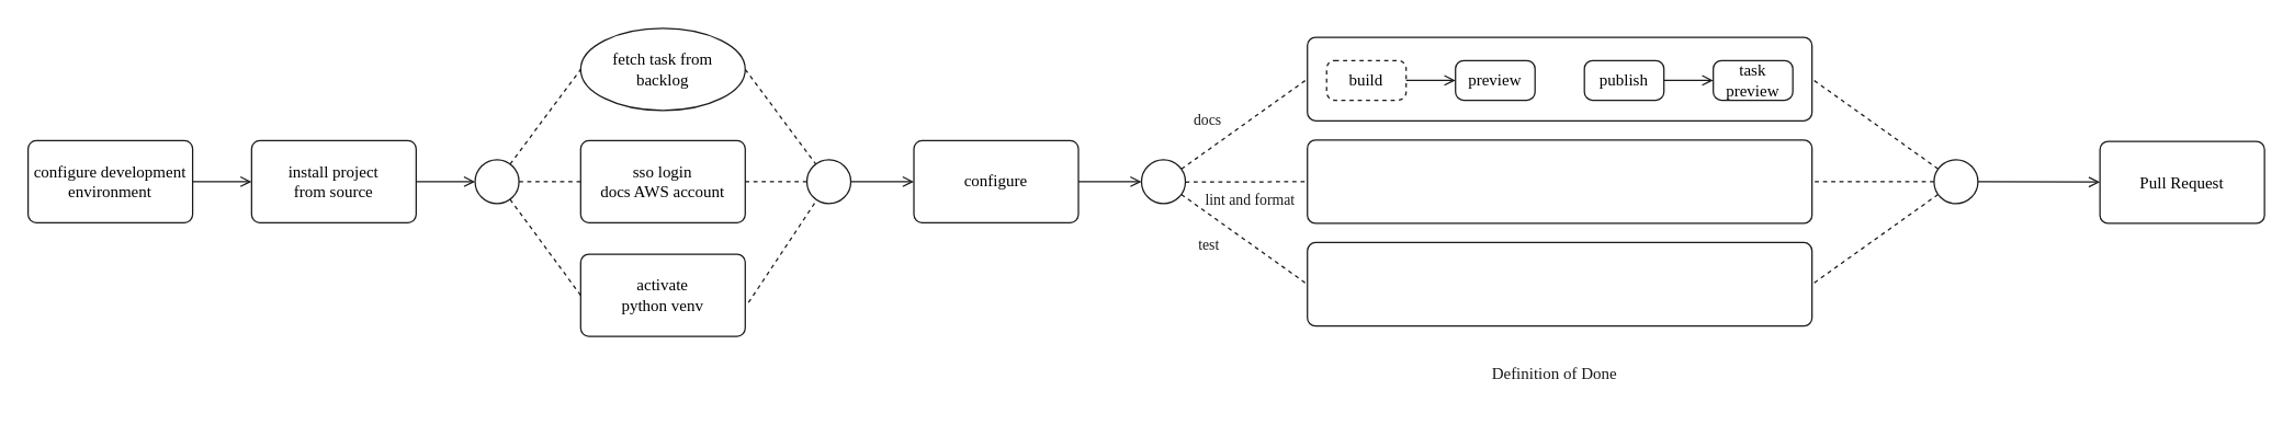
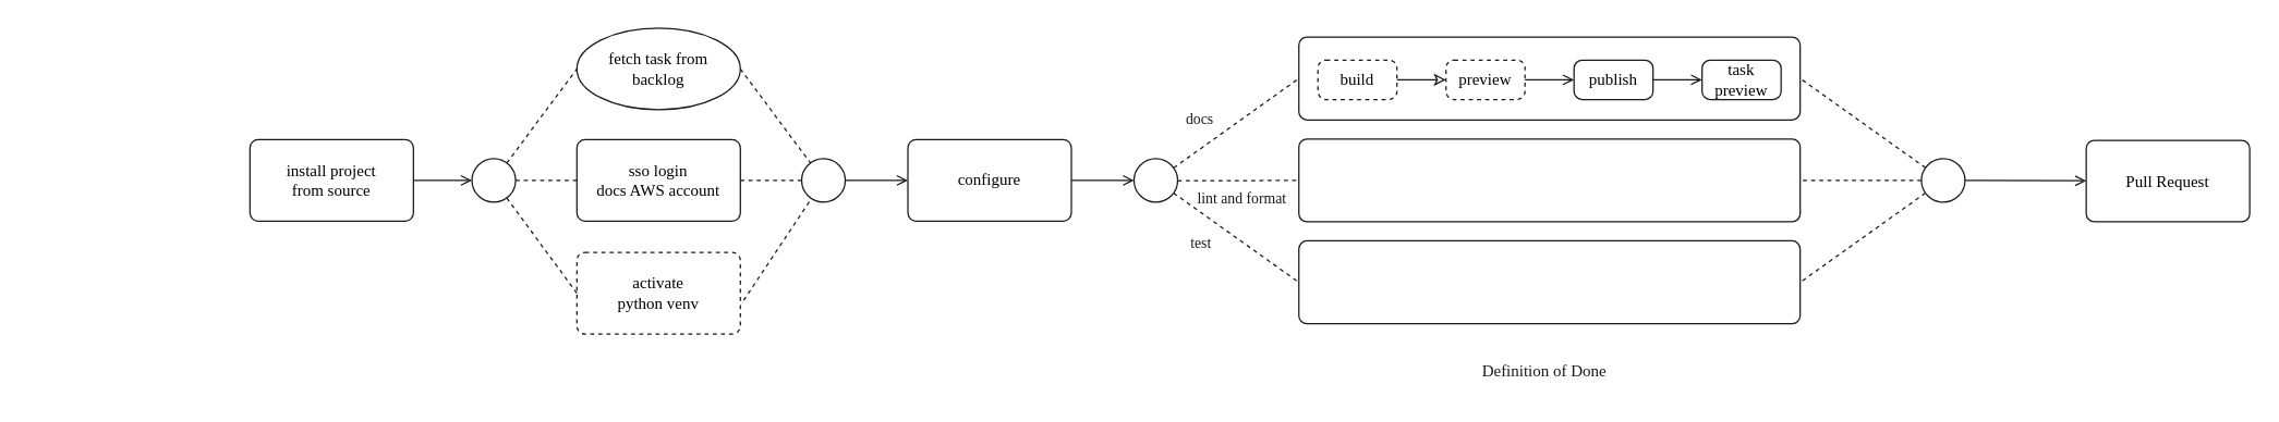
  <mxCell id="0" />
  <mxCell id="1" style="" parent="0" />
  <mxCell id="2" value="body" parent="0" />
  <mxCell id="3" style="edgeStyle=none;html=1;dashed=1;strokeColor=#1A1A1A;endArrow=none;endFill=0;exitX=1.02;exitY=0.588;exitDx=0;exitDy=0;exitPerimeter=0;fontFamily=source code pro;fontColor=#1A1A1A;fontStyle=0" parent="2" source="4" target="7" edge="1"><mxGeometry relative="1" as="geometry" /></mxCell>
- <mxCell id="4" value="&lt;span&gt;activate&lt;br&gt;python venv&lt;br&gt;&lt;/span&gt;" style="rounded=1;whiteSpace=wrap;html=1;strokeColor=#1A1A1A;fillColor=none;arcSize=12;absoluteArcSize=1;fontFamily=source code pro;fontStyle=0" parent="2" vertex="1"><mxGeometry x="423" y="185" width="120" height="60" as="geometry" /></mxCell>
+ <mxCell id="4" value="&lt;span&gt;activate&lt;br&gt;python venv&lt;br&gt;&lt;/span&gt;" style="rounded=1;whiteSpace=wrap;html=1;strokeColor=#1A1A1A;fillColor=none;arcSize=12;absoluteArcSize=1;fontFamily=source code pro;fontStyle=0;dashed=1;" parent="2" vertex="1"><mxGeometry x="423" y="185" width="120" height="60" as="geometry" /></mxCell>
  <mxCell id="5" style="edgeStyle=none;html=1;endArrow=none;endFill=0;dashed=1;strokeColor=#1A1A1A;fontFamily=source code pro;fontColor=#1A1A1A;fontStyle=0" parent="2" source="6" target="7" edge="1"><mxGeometry relative="1" as="geometry" /></mxCell>
  <mxCell id="6" value="&lt;span&gt;sso login&lt;br&gt;docs AWS account&lt;br&gt;&lt;/span&gt;" style="rounded=1;whiteSpace=wrap;html=1;strokeColor=#1A1A1A;fillColor=none;arcSize=12;absoluteArcSize=1;fontFamily=source code pro;fontStyle=0" parent="2" vertex="1"><mxGeometry x="423" y="102" width="120" height="60" as="geometry" /></mxCell>
  <mxCell id="7" value="" style="ellipse;whiteSpace=wrap;html=1;aspect=fixed;fillColor=none;strokeColor=#1A1A1A;fontFamily=source code pro;fontColor=#1A1A1A;fontStyle=0" parent="2" vertex="1"><mxGeometry x="588" y="116" width="32" height="32" as="geometry" /></mxCell>
  <mxCell id="8" value="&lt;span&gt;&lt;br&gt;&lt;/span&gt;" style="rounded=1;whiteSpace=wrap;html=1;strokeColor=#1A1A1A;fillColor=none;arcSize=12;absoluteArcSize=1;fontFamily=source code pro;fontColor=#1A1A1A;fontStyle=0" parent="2" vertex="1"><mxGeometry x="953" y="26.5" width="368" height="61" as="geometry" /></mxCell>
  <mxCell id="9" value="&lt;span&gt;install project&lt;br&gt;from source&lt;br&gt;&lt;/span&gt;" style="rounded=1;whiteSpace=wrap;html=1;strokeColor=#1A1A1A;fillColor=none;arcSize=12;absoluteArcSize=1;fontFamily=source code pro;fontStyle=0" parent="2" vertex="1"><mxGeometry x="183" y="102" width="120" height="60" as="geometry" /></mxCell>
  <mxCell id="10" style="edgeStyle=none;html=1;strokeColor=#1A1A1A;endArrow=open;endFill=0;fontFamily=source code pro;fontColor=#1A1A1A;fontStyle=0" parent="2" source="9" target="11" edge="1"><mxGeometry relative="1" as="geometry"><mxPoint x="764" y="142" as="targetPoint" /><mxPoint x="687" y="141.881" as="sourcePoint" /></mxGeometry></mxCell>
  <mxCell id="11" value="" style="ellipse;whiteSpace=wrap;html=1;aspect=fixed;fillColor=none;strokeColor=#1A1A1A;fontFamily=source code pro;fontColor=#1A1A1A;fontStyle=0" parent="2" vertex="1"><mxGeometry x="346" y="116" width="32" height="32" as="geometry" /></mxCell>
  <mxCell id="12" style="edgeStyle=none;html=1;dashed=1;strokeColor=#1A1A1A;endArrow=none;endFill=0;fontFamily=source code pro;fontColor=#1A1A1A;fontStyle=0" parent="2" source="11" target="6" edge="1"><mxGeometry relative="1" as="geometry"><mxPoint x="551" y="165.736" as="sourcePoint" /><mxPoint x="609.759" y="146.871" as="targetPoint" /></mxGeometry></mxCell>
  <mxCell id="13" style="edgeStyle=none;html=1;dashed=1;strokeColor=#1A1A1A;endArrow=none;endFill=0;entryX=0;entryY=0.5;entryDx=0;entryDy=0;fontFamily=source code pro;fontColor=#1A1A1A;fontStyle=0" parent="2" source="11" target="4" edge="1"><mxGeometry relative="1" as="geometry"><mxPoint x="343" y="136" as="sourcePoint" /><mxPoint x="431" y="126.706" as="targetPoint" /></mxGeometry></mxCell>
- <mxCell id="14" value="&lt;span&gt;configure development&lt;br&gt;environment&lt;br&gt;&lt;/span&gt;" style="rounded=1;whiteSpace=wrap;html=1;strokeColor=#1A1A1A;fillColor=none;arcSize=12;absoluteArcSize=1;fontFamily=source code pro;fontStyle=0" parent="2" vertex="1"><mxGeometry x="20" y="102" width="120" height="60" as="geometry" /></mxCell>
- <mxCell id="15" style="edgeStyle=none;html=1;strokeColor=#1A1A1A;endArrow=open;endFill=0;fontFamily=source code pro;fontColor=#1A1A1A;fontStyle=0" parent="2" source="14" target="9" edge="1"><mxGeometry relative="1" as="geometry"><mxPoint x="183" y="131.29" as="targetPoint" /><mxPoint x="313" y="142" as="sourcePoint" /></mxGeometry></mxCell>
  <mxCell id="16" value="docs" style="edgeStyle=none;html=1;dashed=1;strokeColor=#1A1A1A;endArrow=none;endFill=0;entryX=0;entryY=0.5;entryDx=0;entryDy=0;labelBackgroundColor=none;fontColor=#1A1A1A;fontFamily=source code pro;fontStyle=0" parent="2" source="33" target="8" edge="1"><mxGeometry x="-0.359" y="18" relative="1" as="geometry"><mxPoint x="551" y="164.015" as="sourcePoint" /><mxPoint x="598.891" y="147.266" as="targetPoint" /><mxPoint as="offset" /></mxGeometry></mxCell>
  <mxCell id="17" value="&lt;span&gt;build&lt;br&gt;&lt;/span&gt;" style="rounded=1;whiteSpace=wrap;html=1;strokeColor=#1A1A1A;fillColor=none;arcSize=12;absoluteArcSize=1;fontFamily=source code pro;fontStyle=0;dashed=1;" parent="2" vertex="1"><mxGeometry x="967" y="43.5" width="58" height="29" as="geometry" /></mxCell>
- <mxCell id="18" value="&lt;span&gt;preview&lt;br&gt;&lt;/span&gt;" style="rounded=1;whiteSpace=wrap;html=1;strokeColor=#1A1A1A;fillColor=none;arcSize=12;absoluteArcSize=1;fontFamily=source code pro;fontStyle=0" parent="2" vertex="1"><mxGeometry x="1061" y="43.5" width="58" height="29" as="geometry" /></mxCell>
+ <mxCell id="18" value="&lt;span&gt;preview&lt;br&gt;&lt;/span&gt;" style="rounded=1;whiteSpace=wrap;html=1;strokeColor=#1A1A1A;fillColor=none;arcSize=12;absoluteArcSize=1;fontFamily=source code pro;fontStyle=0;dashed=1;" parent="2" vertex="1"><mxGeometry x="1061" y="43.5" width="58" height="29" as="geometry" /></mxCell>
  <mxCell id="19" value="&lt;span&gt;task&lt;br&gt;preview&lt;br&gt;&lt;/span&gt;" style="rounded=1;whiteSpace=wrap;html=1;strokeColor=#1A1A1A;fillColor=none;arcSize=12;absoluteArcSize=1;fontFamily=source code pro;fontStyle=0" parent="2" vertex="1"><mxGeometry x="1249" y="43.5" width="58" height="29" as="geometry" /></mxCell>
- <mxCell id="20" style="edgeStyle=none;html=1;strokeColor=#1A1A1A;endArrow=open;endFill=0;fontFamily=source code pro;fontStyle=0" parent="2" source="17" target="18" edge="1"><mxGeometry relative="1" as="geometry"><mxPoint x="1073" y="82" as="targetPoint" /><mxPoint x="1030" y="82" as="sourcePoint" /></mxGeometry></mxCell>
+ <mxCell id="20" style="edgeStyle=none;html=1;strokeColor=#1A1A1A;endArrow=classic;endFill=0;fontFamily=source code pro;fontStyle=0;" parent="2" source="17" target="18" edge="1"><mxGeometry relative="1" as="geometry"><mxPoint x="1073" y="82" as="targetPoint" /><mxPoint x="1030" y="82" as="sourcePoint" /></mxGeometry></mxCell>
  <mxCell id="21" value="&lt;span&gt;publish&lt;br&gt;&lt;/span&gt;" style="rounded=1;whiteSpace=wrap;html=1;strokeColor=#1A1A1A;fillColor=none;arcSize=12;absoluteArcSize=1;fontFamily=source code pro;fontStyle=0" parent="2" vertex="1"><mxGeometry x="1155" y="43.5" width="58" height="29" as="geometry" /></mxCell>
+ <mxCell id="22" style="edgeStyle=none;html=1;strokeColor=#1A1A1A;endArrow=open;endFill=0;fontFamily=source code pro;fontStyle=0" parent="2" source="18" target="21" edge="1"><mxGeometry relative="1" as="geometry"><mxPoint x="1100" y="110.5" as="targetPoint" /><mxPoint x="1052" y="86.5" as="sourcePoint" /></mxGeometry></mxCell>
  <mxCell id="23" style="edgeStyle=none;html=1;strokeColor=#1A1A1A;endArrow=open;endFill=0;fontFamily=source code pro;fontStyle=0" parent="2" source="21" target="19" edge="1"><mxGeometry relative="1" as="geometry"><mxPoint x="1165" y="68" as="targetPoint" /><mxPoint x="1129" y="68" as="sourcePoint" /></mxGeometry></mxCell>
  <mxCell id="24" value="&lt;span&gt;fetch task from&lt;br&gt;backlog&lt;br&gt;&lt;/span&gt;" style="ellipse;whiteSpace=wrap;html=1;strokeColor=#1A1A1A;fillColor=none;arcSize=12;absoluteArcSize=1;fontFamily=source code pro;fontStyle=0;" parent="2" vertex="1"><mxGeometry x="423" y="20" width="120" height="60" as="geometry" /></mxCell>
  <mxCell id="25" style="edgeStyle=none;html=1;dashed=1;strokeColor=#1A1A1A;endArrow=none;endFill=0;entryX=0;entryY=0.5;entryDx=0;entryDy=0;fontFamily=source code pro;fontColor=#1A1A1A;fontStyle=0" parent="2" source="11" target="24" edge="1"><mxGeometry relative="1" as="geometry"><mxPoint x="387.201" y="137.006" as="sourcePoint" /><mxPoint x="431" y="122.168" as="targetPoint" /></mxGeometry></mxCell>
  <mxCell id="26" style="edgeStyle=none;html=1;dashed=1;strokeColor=#1A1A1A;endArrow=none;endFill=0;exitX=1;exitY=0.5;exitDx=0;exitDy=0;fontFamily=source code pro;fontColor=#1A1A1A;fontStyle=0" parent="2" source="24" target="7" edge="1"><mxGeometry relative="1" as="geometry"><mxPoint x="379.115" y="127.669" as="sourcePoint" /><mxPoint x="431" y="24" as="targetPoint" /></mxGeometry></mxCell>
  <mxCell id="27" value="&lt;span&gt;&lt;br&gt;&lt;/span&gt;" style="rounded=1;whiteSpace=wrap;html=1;strokeColor=#1A1A1A;fillColor=none;arcSize=12;absoluteArcSize=1;fontFamily=source code pro;fontColor=#1A1A1A;fontStyle=0" parent="2" vertex="1"><mxGeometry x="953" y="101.5" width="368" height="61" as="geometry" /></mxCell>
  <mxCell id="28" value="lint and format" style="edgeStyle=none;html=1;dashed=1;strokeColor=#1A1A1A;endArrow=none;endFill=0;entryX=0;entryY=0.5;entryDx=0;entryDy=0;labelBackgroundColor=none;fontColor=#1A1A1A;fontFamily=source code pro;fontStyle=0" parent="2" source="33" target="27" edge="1"><mxGeometry x="0.056" y="-13" relative="1" as="geometry"><mxPoint x="688.002" y="192.018" as="sourcePoint" /><mxPoint x="673.541" y="220.266" as="targetPoint" /><mxPoint as="offset" /></mxGeometry></mxCell>
  <mxCell id="29" value="&lt;span&gt;&lt;br&gt;&lt;/span&gt;" style="rounded=1;whiteSpace=wrap;html=1;strokeColor=#1A1A1A;fillColor=none;arcSize=12;absoluteArcSize=1;fontFamily=source code pro;fontColor=#1A1A1A;fontStyle=0" parent="2" vertex="1"><mxGeometry x="953" y="176.5" width="368" height="61" as="geometry" /></mxCell>
  <mxCell id="30" value="test" style="edgeStyle=none;html=1;dashed=1;strokeColor=#1A1A1A;endArrow=none;endFill=0;entryX=0;entryY=0.5;entryDx=0;entryDy=0;labelBackgroundColor=none;fontColor=#1A1A1A;fontFamily=source code pro;fontStyle=0" parent="2" source="33" target="29" edge="1"><mxGeometry x="-0.32" y="-18" relative="1" as="geometry"><mxPoint x="688.002" y="267.018" as="sourcePoint" /><mxPoint x="673.541" y="295.266" as="targetPoint" /><mxPoint as="offset" /></mxGeometry></mxCell>
  <mxCell id="31" value="&lt;span&gt;configure&lt;br&gt;&lt;/span&gt;" style="rounded=1;whiteSpace=wrap;html=1;strokeColor=#1A1A1A;fillColor=none;arcSize=12;absoluteArcSize=1;fontFamily=source code pro;fontStyle=0" parent="2" vertex="1"><mxGeometry x="666" y="102" width="120" height="60" as="geometry" /></mxCell>
  <mxCell id="32" style="edgeStyle=none;html=1;strokeColor=#1A1A1A;endArrow=open;endFill=0;entryX=0;entryY=0.5;entryDx=0;entryDy=0;fontFamily=source code pro;fontColor=#1A1A1A;fontStyle=0" parent="2" source="7" target="31" edge="1"><mxGeometry relative="1" as="geometry"><mxPoint x="193" y="142" as="targetPoint" /><mxPoint x="150" y="142" as="sourcePoint" /></mxGeometry></mxCell>
  <mxCell id="33" value="" style="ellipse;whiteSpace=wrap;html=1;aspect=fixed;fillColor=none;strokeColor=#1A1A1A;fontFamily=source code pro;fontColor=#1A1A1A;fontStyle=0" parent="2" vertex="1"><mxGeometry x="832" y="116" width="32" height="32" as="geometry" /></mxCell>
  <mxCell id="34" style="edgeStyle=none;html=1;strokeColor=#1A1A1A;endArrow=open;endFill=0;exitX=1;exitY=0.5;exitDx=0;exitDy=0;fontFamily=source code pro;fontColor=#1A1A1A;fontStyle=0" parent="2" source="31" target="33" edge="1"><mxGeometry relative="1" as="geometry"><mxPoint x="668" y="142" as="targetPoint" /><mxPoint x="704.035" y="-47.277" as="sourcePoint" /></mxGeometry></mxCell>
  <mxCell id="35" value="" style="edgeStyle=none;html=1;dashed=1;strokeColor=#1A1A1A;endArrow=none;endFill=0;entryX=1;entryY=0.5;entryDx=0;entryDy=0;labelBackgroundColor=none;fontColor=#1A1A1A;fontFamily=source code pro;fontStyle=0" parent="2" source="39" target="8" edge="1"><mxGeometry x="0.066" y="20" relative="1" as="geometry"><mxPoint x="1305" y="164.015" as="sourcePoint" /><mxPoint x="1707" y="57" as="targetPoint" /><mxPoint as="offset" /></mxGeometry></mxCell>
  <mxCell id="36" value="" style="edgeStyle=none;html=1;dashed=1;strokeColor=#1A1A1A;endArrow=none;endFill=0;entryX=1;entryY=0.5;entryDx=0;entryDy=0;labelBackgroundColor=none;fontColor=#1A1A1A;fontFamily=source code pro;fontStyle=0" parent="2" source="39" target="27" edge="1"><mxGeometry x="0.153" y="14" relative="1" as="geometry"><mxPoint x="1442.002" y="192.018" as="sourcePoint" /><mxPoint x="1707" y="132" as="targetPoint" /><mxPoint as="offset" /></mxGeometry></mxCell>
  <mxCell id="37" value="" style="edgeStyle=none;html=1;dashed=1;strokeColor=#1A1A1A;endArrow=none;endFill=0;entryX=1;entryY=0.5;entryDx=0;entryDy=0;labelBackgroundColor=none;fontColor=#1A1A1A;fontFamily=source code pro;fontStyle=0" parent="2" source="39" target="29" edge="1"><mxGeometry x="-0.174" y="15" relative="1" as="geometry"><mxPoint x="1442.002" y="267.018" as="sourcePoint" /><mxPoint x="1707" y="207" as="targetPoint" /><mxPoint as="offset" /></mxGeometry></mxCell>
  <mxCell id="38" value="&lt;span&gt;Pull Request&lt;br&gt;&lt;/span&gt;" style="rounded=1;whiteSpace=wrap;html=1;strokeColor=#1A1A1A;fillColor=none;arcSize=12;absoluteArcSize=1;fontFamily=source code pro;fontStyle=0" parent="2" vertex="1"><mxGeometry x="1531" y="102.5" width="120" height="60" as="geometry" /></mxCell>
  <mxCell id="39" value="" style="ellipse;whiteSpace=wrap;html=1;aspect=fixed;fillColor=none;strokeColor=#1A1A1A;fontFamily=source code pro;fontColor=#1A1A1A;fontStyle=0" parent="2" vertex="1"><mxGeometry x="1410" y="116" width="32" height="32" as="geometry" /></mxCell>
  <mxCell id="40" style="edgeStyle=none;html=1;strokeColor=#1A1A1A;endArrow=open;endFill=0;exitX=1;exitY=0.5;exitDx=0;exitDy=0;fontFamily=source code pro;fontColor=#1A1A1A;fontStyle=0" parent="2" source="39" target="38" edge="1"><mxGeometry relative="1" as="geometry"><mxPoint x="1491" y="38" as="targetPoint" /><mxPoint x="1458.035" y="-47.277" as="sourcePoint" /></mxGeometry></mxCell>
  <mxCell id="41" value="Definition of Done" style="text;html=1;strokeColor=none;fillColor=none;align=center;verticalAlign=middle;whiteSpace=wrap;rounded=0;fontColor=#1A1A1A;fontFamily=source code pro;fontStyle=0" parent="2" vertex="1"><mxGeometry x="1080" y="258" width="107" height="30" as="geometry" /></mxCell>
